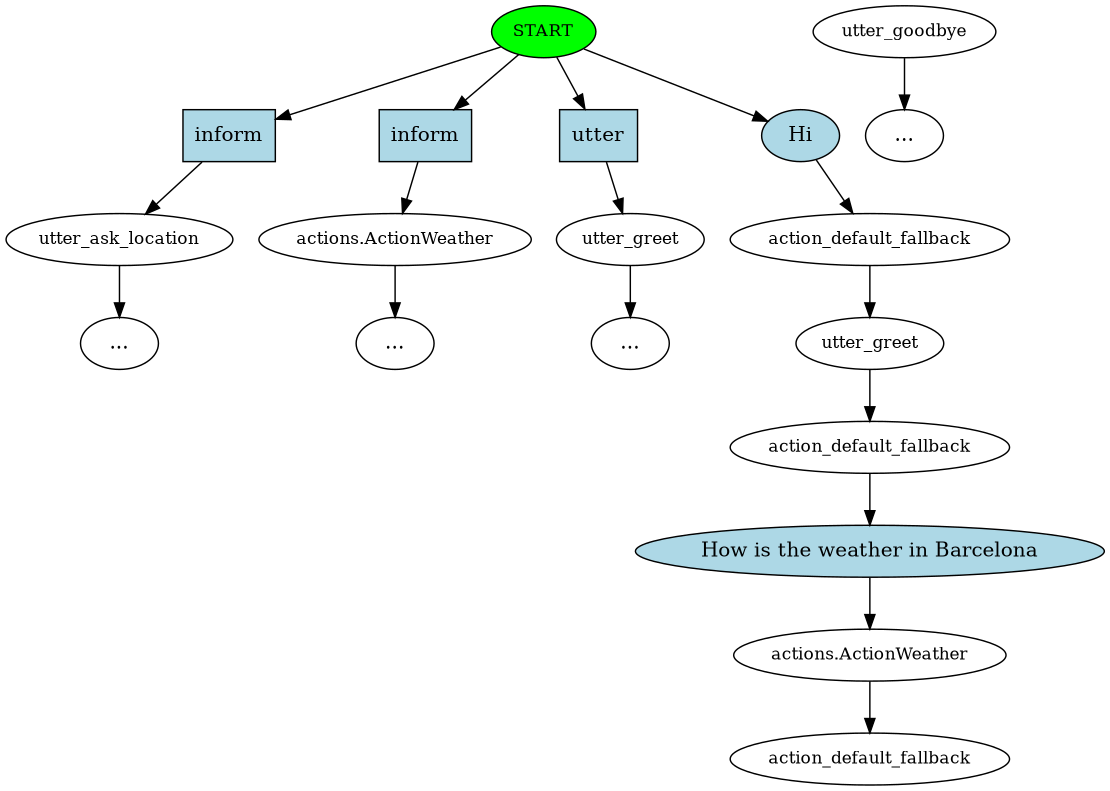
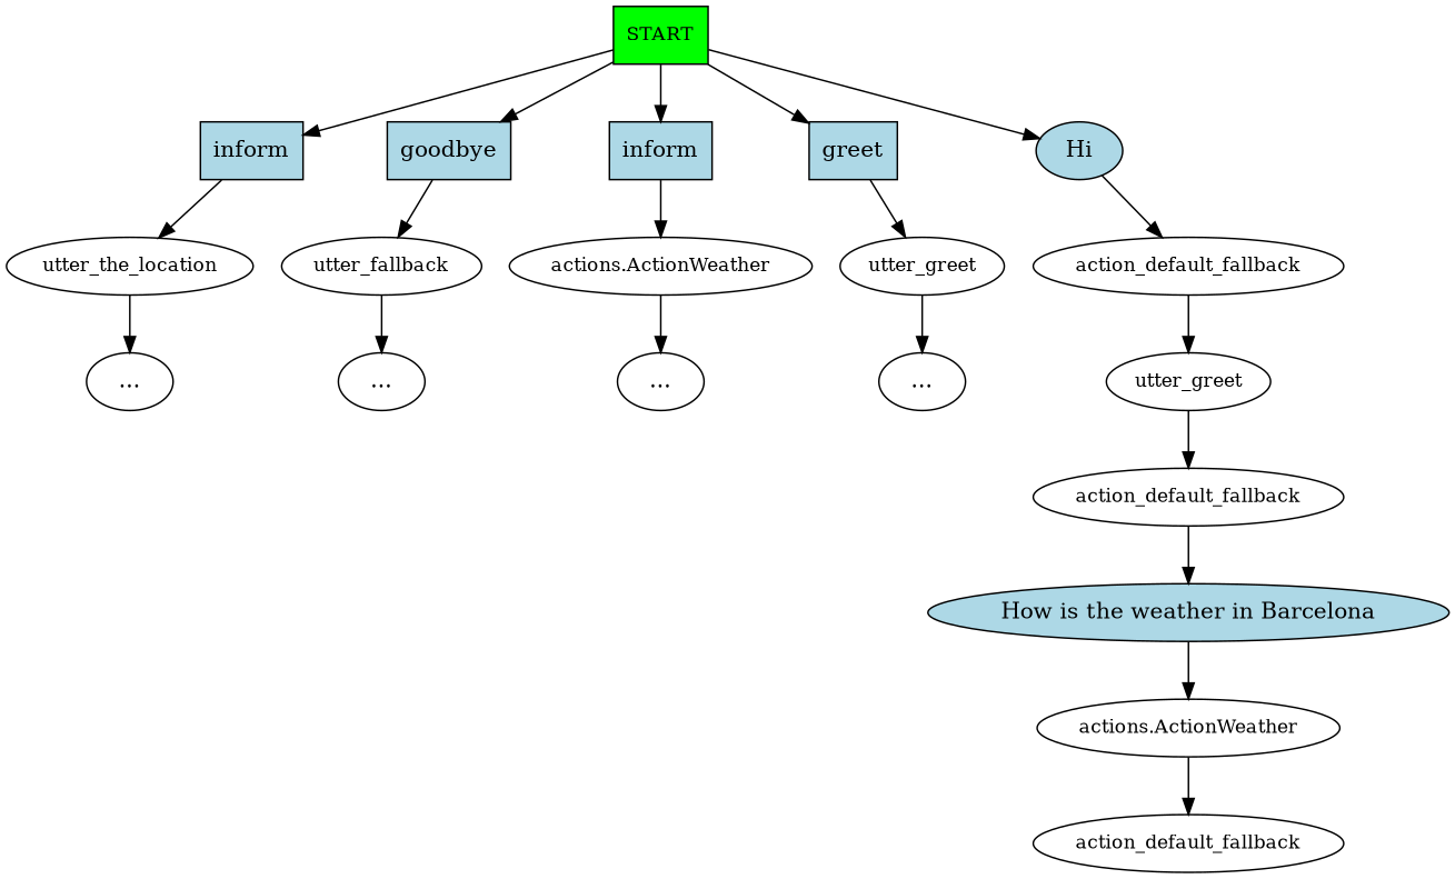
  digraph {
-   n1 [fillcolor=green fontsize=12 label=START style=filled]
+   n1 [fillcolor=green fontsize=12 label=START style=filled shape=box]
    n2 [fillcolor=lightblue label=inform shape=rect style=filled]
+   n3 [fillcolor=lightblue label=goodbye shape=rect style=filled]
    n4 [fillcolor=lightblue label=inform shape=rect style=filled]
-   n5 [fillcolor=lightblue label=utter shape=rect style=filled]
+   n5 [fillcolor=lightblue label=greet shape=rect style=filled]
    n6 [fillcolor=lightblue label=Hi shape=ellipse style=filled]
-   n7 [fontsize=12 label=utter_ask_location]
-   n8 [fontsize=12 label=utter_goodbye]
+   n7 [fontsize=12 label=utter_the_location]
+   n8 [fontsize=12 label=utter_fallback]
    n9 [fontsize=12 label="actions.ActionWeather"]
    n10 [fontsize=12 label=utter_greet]
    n11 [fontsize=12 label=action_default_fallback]
    n12 [label="..."]
    n13 [label="..."]
    n14 [label="..."]
    n15 [label="..."]
    n16 [fontsize=12 label=utter_greet]
    n17 [fontsize=12 label=action_default_fallback]
    n18 [fillcolor=lightblue label="How is the weather in Barcelona" shape=ellipse style=filled]
    n19 [fontsize=12 label="actions.ActionWeather"]
    n20 [fontsize=12 label=action_default_fallback]
    n1 -> n2
+   n1 -> n3
    n1 -> n4
    n1 -> n5
    n1 -> n6
    n2 -> n7
+   n3 -> n8
    n4 -> n9
    n5 -> n10
    n6 -> n11
    n7 -> n12
    n8 -> n13
    n9 -> n14
    n10 -> n15
    n11 -> n16
    n16 -> n17
    n17 -> n18
    n18 -> n19
    n19 -> n20
  }
